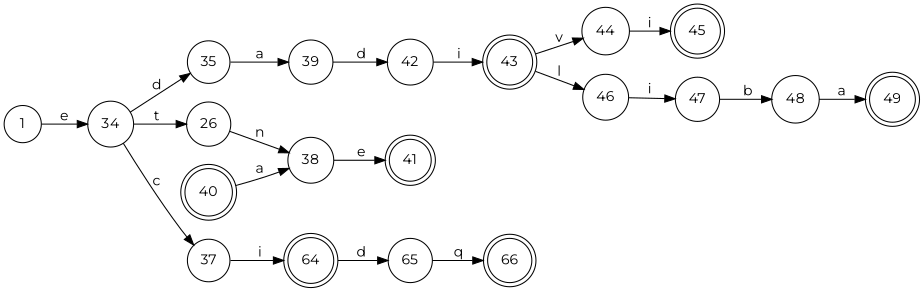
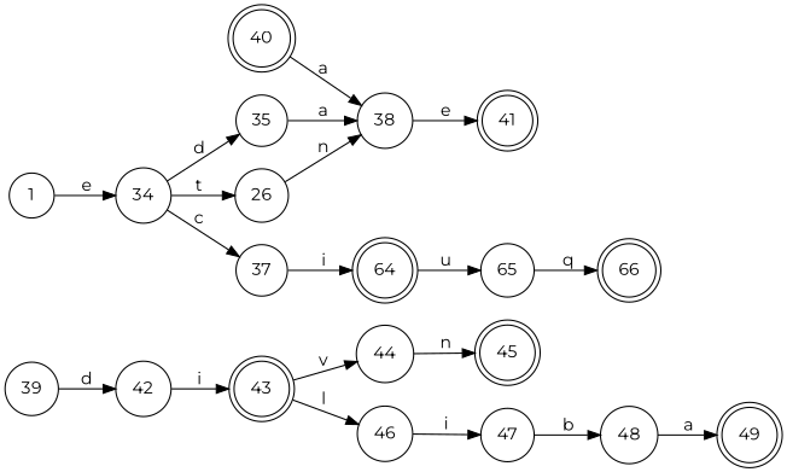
  digraph {
    fontname=Montserrat
    rankdir=LR
    node [fontname=Montserrat shape=circle]
    edge [fontname=Montserrat]
    43 [shape=doublecircle]
    44
    46
    45 [shape=doublecircle]
    47
    49 [shape=doublecircle]
    40 [shape=doublecircle]
    38
    41 [shape=doublecircle]
    64 [shape=doublecircle]
    65
    66 [shape=doublecircle]
    1
    34
    35
    n16 [label=26]
    37
    39
    42
    48
    43 -> 44 [label=v]
    43 -> 46 [label=l]
-   44 -> 45 [label=i]
+   44 -> 45 [label=n]
    46 -> 47 [label=i]
    47 -> 48 [label=b]
    40 -> 38 [label=a]
    38 -> 41 [label=e]
-   64 -> 65 [label=d]
+   64 -> 65 [label=u]
    65 -> 66 [label=q]
    1 -> 34 [label=e]
    34 -> 35 [label=d]
    34 -> n16 [label=t]
    34 -> 37 [label=c]
-   35 -> 39 [label=a]
+   35 -> 38 [label=a]
    n16 -> 38 [label=n]
    37 -> 64 [label=i]
    39 -> 42 [label=d]
    42 -> 43 [label=i]
    48 -> 49 [label=a]
  }
